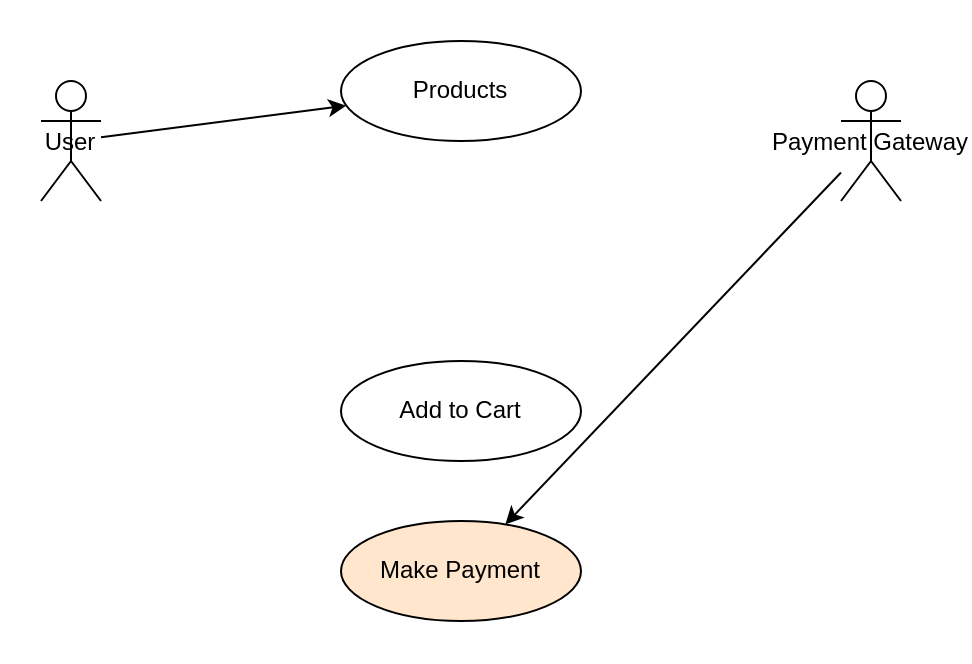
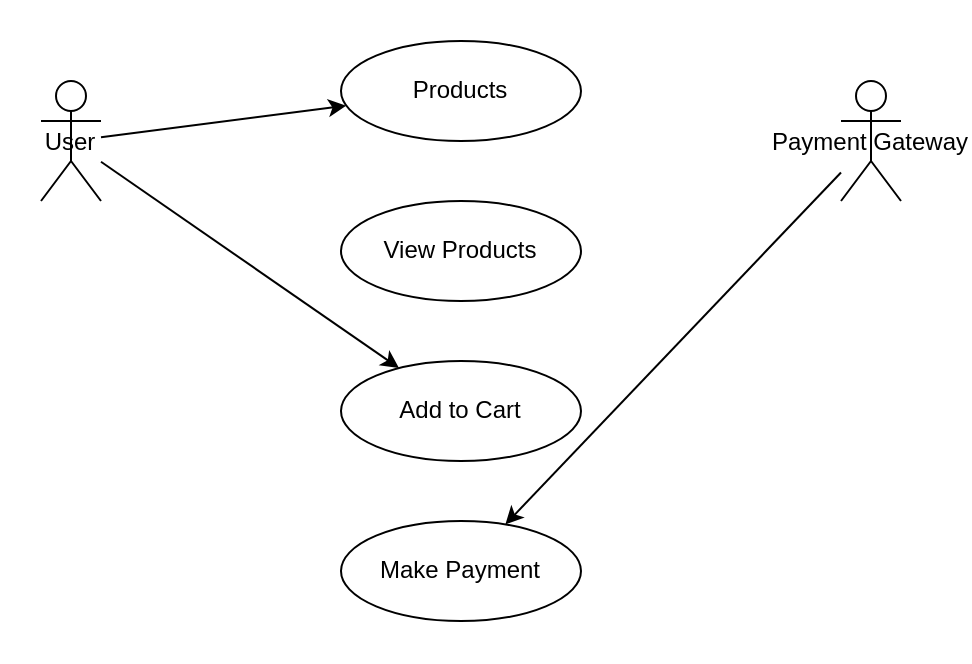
  <mxCell id="0" />
  <mxCell id="1" parent="0" />
  <mxCell id="2" value="User" style="shape=umlActor;" vertex="1" parent="1"><mxGeometry x="20" y="40" width="30" height="60" as="geometry" /></mxCell>
  <mxCell id="3" value="Payment Gateway" style="shape=umlActor;" vertex="1" parent="1"><mxGeometry x="420" y="40" width="30" height="60" as="geometry" /></mxCell>
  <mxCell id="4" value="Products" style="ellipse;whiteSpace=wrap;" vertex="1" parent="1"><mxGeometry x="170" y="20" width="120" height="50" as="geometry" /></mxCell>
+ <mxCell id="5" value="View Products" style="ellipse;whiteSpace=wrap;" vertex="1" parent="1"><mxGeometry x="170" y="100" width="120" height="50" as="geometry" /></mxCell>
  <mxCell id="6" value="Add to Cart" style="ellipse;whiteSpace=wrap;" vertex="1" parent="1"><mxGeometry x="170" y="180" width="120" height="50" as="geometry" /></mxCell>
- <mxCell id="7" value="Make Payment" style="ellipse;whiteSpace=wrap;fillColor=#ffe6cc;" vertex="1" parent="1"><mxGeometry x="170" y="260" width="120" height="50" as="geometry" /></mxCell>
+ <mxCell id="7" value="Make Payment" style="ellipse;whiteSpace=wrap;" vertex="1" parent="1"><mxGeometry x="170" y="260" width="120" height="50" as="geometry" /></mxCell>
  <mxCell id="8" edge="1" parent="1" source="2" target="4"><mxGeometry relative="1" as="geometry" /></mxCell>
+ <mxCell id="9" edge="1" parent="1" source="2" target="6"><mxGeometry relative="1" as="geometry" /></mxCell>
  <mxCell id="10" edge="1" parent="1" source="3" target="7"><mxGeometry relative="1" as="geometry" /></mxCell>
